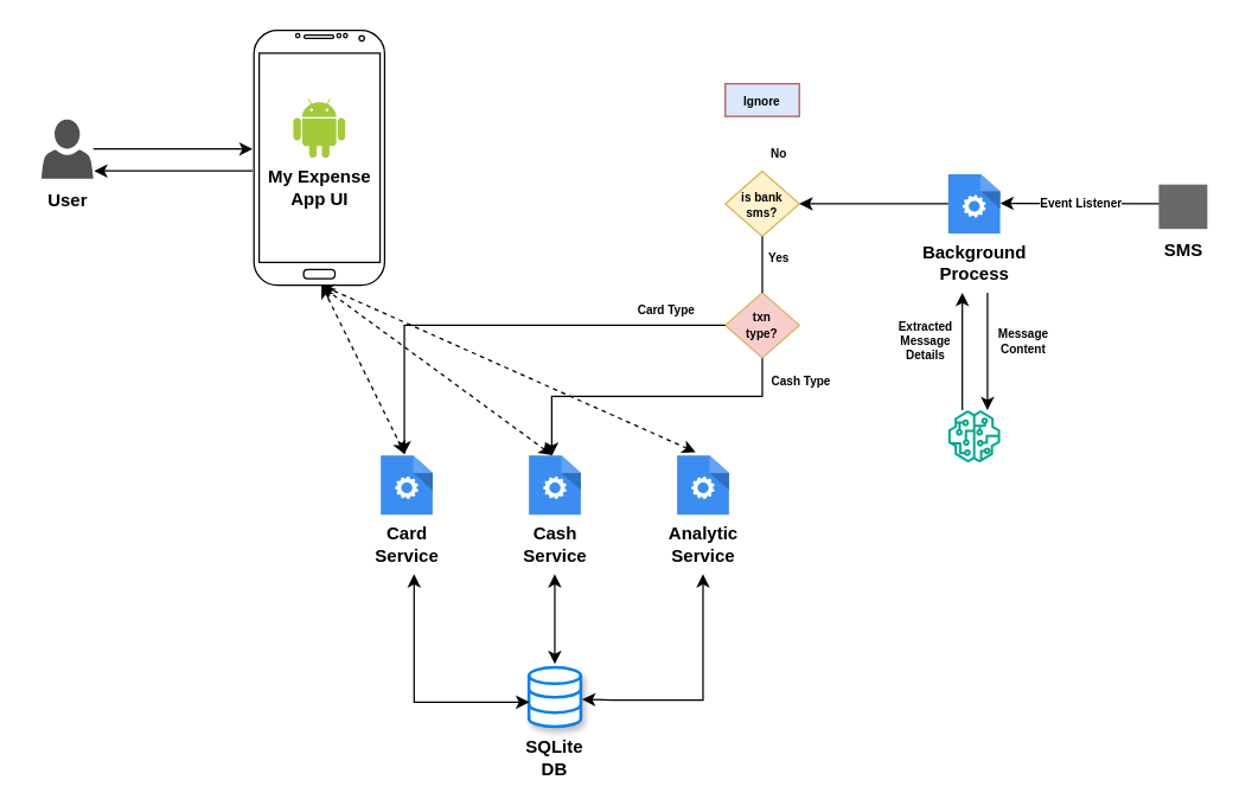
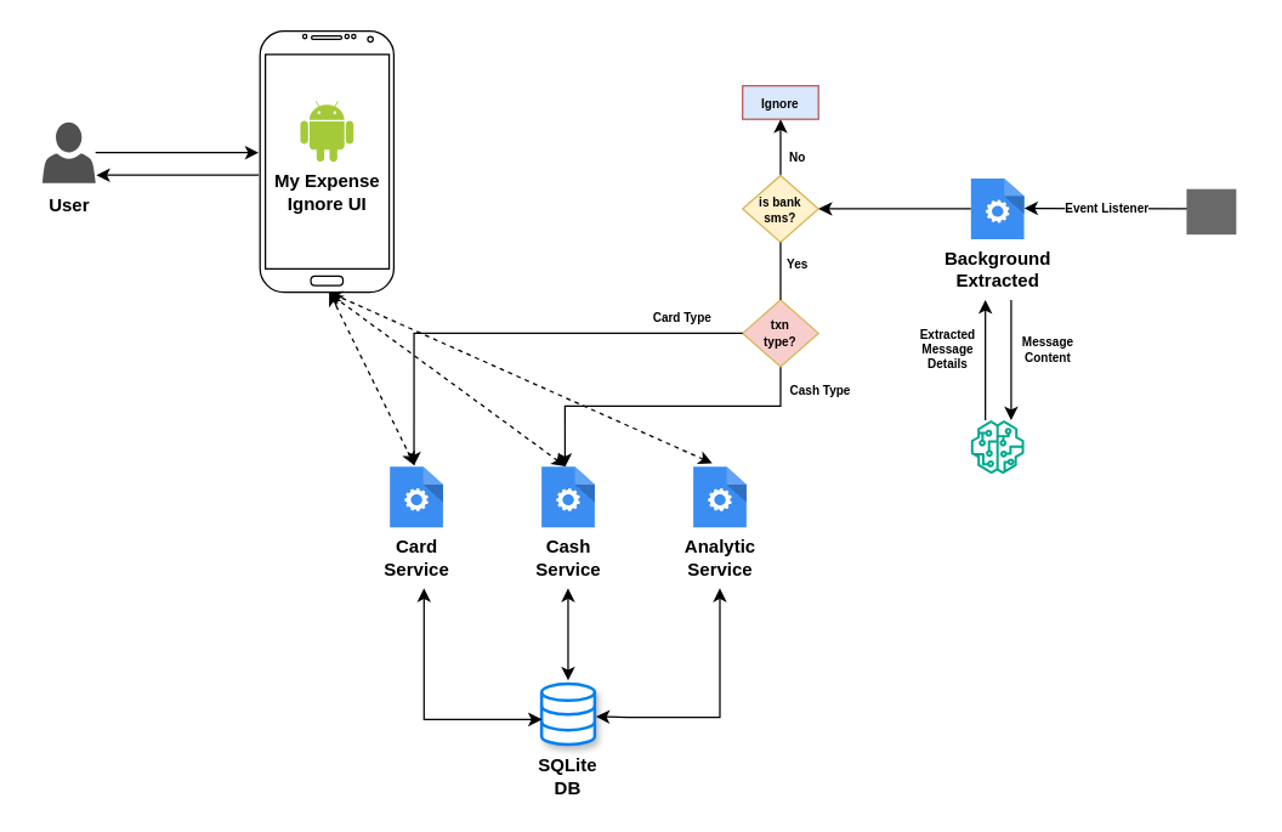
  <mxCell id="0" />
  <mxCell id="1" parent="0" />
  <mxCell id="2" value="" style="group" parent="1" vertex="1" connectable="0"><mxGeometry x="344" y="450" width="60" height="76" as="geometry" /></mxCell>
  <mxCell id="3" value="" style="html=1;verticalLabelPosition=bottom;align=center;labelBackgroundColor=#ffffff;verticalAlign=top;strokeWidth=2;strokeColor=#0080F0;shadow=1;dashed=0;shape=mxgraph.ios7.icons.data;" parent="2" vertex="1"><mxGeometry x="12.5" width="35" height="40" as="geometry" /></mxCell>
  <mxCell id="4" value="SQLite DB" style="text;html=1;align=center;verticalAlign=middle;whiteSpace=wrap;rounded=0;fontStyle=1" parent="2" vertex="1"><mxGeometry y="46" width="60" height="30" as="geometry" /></mxCell>
  <mxCell id="5" value="" style="group" parent="1" vertex="1" connectable="0"><mxGeometry x="612" y="117" width="90" height="80" as="geometry" /></mxCell>
  <mxCell id="6" value="" style="sketch=0;html=1;strokeColor=none;shadow=0;fillColor=#3B8DF1;verticalAlign=top;labelPosition=center;verticalLabelPosition=bottom;shape=mxgraph.gcp2.process" parent="5" vertex="1"><mxGeometry x="27.5" width="35" height="40" as="geometry" /></mxCell>
- <mxCell id="7" value="&lt;b&gt;Background&lt;/b&gt;&lt;div&gt;&lt;b&gt;Process&lt;/b&gt;&lt;/div&gt;" style="text;html=1;align=center;verticalAlign=middle;resizable=0;points=[];autosize=1;strokeColor=none;fillColor=none;" parent="5" vertex="1"><mxGeometry y="40" width="90" height="40" as="geometry" /></mxCell>
+ <mxCell id="7" value="&lt;b&gt;Background&lt;/b&gt;&lt;div&gt;&lt;b&gt;Extracted&lt;/b&gt;&lt;/div&gt;" style="text;html=1;align=center;verticalAlign=middle;resizable=0;points=[];autosize=1;strokeColor=none;fillColor=none;" parent="5" vertex="1"><mxGeometry y="40" width="90" height="40" as="geometry" /></mxCell>
  <mxCell id="8" value="" style="group" vertex="1" connectable="0" parent="1"><mxGeometry x="773" y="124" width="50" height="60" as="geometry" /></mxCell>
  <mxCell id="9" value="" style="points=[];aspect=fixed;html=1;align=center;shadow=0;dashed=0;fillColor=#696969;strokeColor=none;shape=mxgraph.alibaba_cloud.sms_short_message_service;" parent="8" vertex="1"><mxGeometry x="8.62" width="32.76" height="30" as="geometry" /></mxCell>
- <mxCell id="10" value="&lt;b&gt;SMS&lt;/b&gt;" style="text;html=1;align=center;verticalAlign=middle;resizable=0;points=[];autosize=1;strokeColor=none;fillColor=none;" parent="8" vertex="1"><mxGeometry y="30" width="50" height="30" as="geometry" /></mxCell>
  <mxCell id="11" value="" style="group" vertex="1" connectable="0" parent="1"><mxGeometry x="20" y="40" width="50" height="70" as="geometry" /></mxCell>
  <mxCell id="12" style="edgeStyle=orthogonalEdgeStyle;rounded=0;orthogonalLoop=1;jettySize=auto;html=1;" edge="1" parent="11" source="13"><mxGeometry relative="1" as="geometry"><mxPoint x="150" y="60" as="targetPoint" /></mxGeometry></mxCell>
  <mxCell id="13" value="" style="sketch=0;pointerEvents=1;shadow=0;dashed=0;html=1;strokeColor=none;fillColor=#505050;labelPosition=center;verticalLabelPosition=bottom;verticalAlign=top;outlineConnect=0;align=center;shape=mxgraph.office.users.user;" vertex="1" parent="11"><mxGeometry x="7.5" y="40" width="35" height="40" as="geometry" /></mxCell>
  <mxCell id="14" value="&lt;b&gt;User&lt;/b&gt;" style="text;html=1;align=center;verticalAlign=middle;resizable=0;points=[];autosize=1;strokeColor=none;fillColor=none;" vertex="1" parent="11"><mxGeometry y="80" width="50" height="30" as="geometry" /></mxCell>
  <mxCell id="15" value="" style="group" vertex="1" connectable="0" parent="1"><mxGeometry x="627" y="274" width="60" height="80" as="geometry" /></mxCell>
  <mxCell id="16" value="" style="sketch=0;outlineConnect=0;fontColor=#232F3E;gradientColor=none;fillColor=#01A88D;strokeColor=none;dashed=0;verticalLabelPosition=bottom;verticalAlign=top;align=center;html=1;fontSize=12;fontStyle=0;pointerEvents=1;shape=mxgraph.aws4.sagemaker_model;" vertex="1" parent="15"><mxGeometry x="12.5" width="35" height="40" as="geometry" /></mxCell>
  <mxCell id="17" value="" style="group" vertex="1" connectable="0" parent="1"><mxGeometry x="229" y="307" width="90" height="80" as="geometry" /></mxCell>
  <mxCell id="18" value="" style="sketch=0;html=1;strokeColor=none;shadow=0;fillColor=#3B8DF1;verticalAlign=top;labelPosition=center;verticalLabelPosition=bottom;shape=mxgraph.gcp2.process" vertex="1" parent="17"><mxGeometry x="27.5" width="35" height="40" as="geometry" /></mxCell>
  <mxCell id="19" value="&lt;b&gt;Card&lt;/b&gt;&lt;div&gt;&lt;b&gt;Service&lt;/b&gt;&lt;/div&gt;" style="text;html=1;align=center;verticalAlign=middle;resizable=0;points=[];autosize=1;strokeColor=none;fillColor=none;" vertex="1" parent="17"><mxGeometry x="10" y="40" width="70" height="40" as="geometry" /></mxCell>
  <mxCell id="20" value="" style="group" vertex="1" connectable="0" parent="1"><mxGeometry x="329" y="307" width="90" height="80" as="geometry" /></mxCell>
  <mxCell id="21" value="" style="sketch=0;html=1;strokeColor=none;shadow=0;fillColor=#3B8DF1;verticalAlign=top;labelPosition=center;verticalLabelPosition=bottom;shape=mxgraph.gcp2.process" vertex="1" parent="20"><mxGeometry x="27.5" width="35" height="40" as="geometry" /></mxCell>
  <mxCell id="22" value="&lt;b&gt;Cash&lt;/b&gt;&lt;div&gt;&lt;b&gt;Service&lt;/b&gt;&lt;/div&gt;" style="text;html=1;align=center;verticalAlign=middle;resizable=0;points=[];autosize=1;strokeColor=none;fillColor=none;" vertex="1" parent="20"><mxGeometry x="10" y="40" width="70" height="40" as="geometry" /></mxCell>
  <mxCell id="23" value="" style="group" vertex="1" connectable="0" parent="1"><mxGeometry x="429" y="307" width="90" height="80" as="geometry" /></mxCell>
  <mxCell id="24" value="" style="sketch=0;html=1;strokeColor=none;shadow=0;fillColor=#3B8DF1;verticalAlign=top;labelPosition=center;verticalLabelPosition=bottom;shape=mxgraph.gcp2.process" vertex="1" parent="23"><mxGeometry x="27.5" width="35" height="40" as="geometry" /></mxCell>
  <mxCell id="25" value="&lt;b&gt;Analytic&lt;/b&gt;&lt;div&gt;&lt;b&gt;Service&lt;/b&gt;&lt;/div&gt;" style="text;html=1;align=center;verticalAlign=middle;resizable=0;points=[];autosize=1;strokeColor=none;fillColor=none;" vertex="1" parent="23"><mxGeometry x="10" y="40" width="70" height="40" as="geometry" /></mxCell>
  <mxCell id="26" style="edgeStyle=orthogonalEdgeStyle;rounded=0;orthogonalLoop=1;jettySize=auto;html=1;startArrow=classic;startFill=1;endArrow=none;" edge="1" parent="1"><mxGeometry relative="1" as="geometry"><mxPoint x="170" y="114.83" as="targetPoint" /><mxPoint x="63" y="114.83" as="sourcePoint" /></mxGeometry></mxCell>
  <mxCell id="27" style="edgeStyle=orthogonalEdgeStyle;rounded=0;orthogonalLoop=1;jettySize=auto;html=1;" edge="1" parent="1"><mxGeometry relative="1" as="geometry"><mxPoint x="666" y="197" as="sourcePoint" /><mxPoint x="666" y="276.37" as="targetPoint" /></mxGeometry></mxCell>
  <mxCell id="28" style="edgeStyle=orthogonalEdgeStyle;rounded=0;orthogonalLoop=1;jettySize=auto;html=1;startArrow=classic;startFill=1;endArrow=none;" edge="1" parent="1"><mxGeometry relative="1" as="geometry"><mxPoint x="649" y="197" as="sourcePoint" /><mxPoint x="649" y="276.37" as="targetPoint" /></mxGeometry></mxCell>
+ <mxCell id="29" value="" style="edgeStyle=orthogonalEdgeStyle;rounded=0;orthogonalLoop=1;jettySize=auto;html=1;" edge="1" parent="1" source="30" target="36"><mxGeometry relative="1" as="geometry" /></mxCell>
  <mxCell id="30" value="&lt;div style=&quot;line-height: 80%;&quot;&gt;&lt;font style=&quot;font-size: 8px; line-height: 80%;&quot;&gt;&lt;b&gt;is bank&lt;/b&gt;&lt;/font&gt;&lt;div&gt;&lt;span style=&quot;background-color: transparent; color: light-dark(rgb(0, 0, 0), rgb(255, 255, 255));&quot;&gt;&lt;font style=&quot;font-size: 8px; line-height: 80%;&quot;&gt;&lt;b&gt;sms?&lt;/b&gt;&lt;/font&gt;&lt;/span&gt;&lt;/div&gt;&lt;/div&gt;" style="rhombus;whiteSpace=wrap;html=1;fillColor=#fff2cc;strokeColor=#d6b656;" vertex="1" parent="1"><mxGeometry x="489" y="115" width="50" height="44" as="geometry" /></mxCell>
  <mxCell id="31" style="edgeStyle=orthogonalEdgeStyle;rounded=0;orthogonalLoop=1;jettySize=auto;html=1;entryX=1;entryY=0.5;entryDx=0;entryDy=0;" edge="1" parent="1" source="6" target="30"><mxGeometry relative="1" as="geometry" /></mxCell>
  <mxCell id="32" style="edgeStyle=orthogonalEdgeStyle;rounded=0;orthogonalLoop=1;jettySize=auto;html=1;entryX=0.441;entryY=0.005;entryDx=0;entryDy=0;entryPerimeter=0;" edge="1" parent="1" source="33" target="21"><mxGeometry relative="1" as="geometry"><mxPoint x="369" y="307" as="targetPoint" /><Array as="points"><mxPoint x="514" y="267" /><mxPoint x="372" y="267" /></Array></mxGeometry></mxCell>
  <mxCell id="33" value="&lt;div style=&quot;line-height: 80%;&quot;&gt;&lt;span style=&quot;font-size: 8px;&quot;&gt;&lt;b&gt;txn&lt;/b&gt;&lt;/span&gt;&lt;/div&gt;&lt;div style=&quot;line-height: 80%;&quot;&gt;&lt;span style=&quot;font-size: 8px;&quot;&gt;&lt;b&gt;type?&lt;/b&gt;&lt;/span&gt;&lt;/div&gt;" style="rhombus;whiteSpace=wrap;html=1;fillColor=#f8cecc;strokeColor=#d6b656;" vertex="1" parent="1"><mxGeometry x="489" y="197" width="50" height="44" as="geometry" /></mxCell>
  <mxCell id="34" style="edgeStyle=orthogonalEdgeStyle;rounded=0;orthogonalLoop=1;jettySize=auto;html=1;entryX=0.5;entryY=0;entryDx=0;entryDy=0;endArrow=none;" edge="1" parent="1" source="30" target="33"><mxGeometry relative="1" as="geometry" /></mxCell>
  <mxCell id="35" value="&lt;font style=&quot;font-size: 8px;&quot;&gt;&lt;b&gt;Yes&lt;/b&gt;&lt;/font&gt;" style="text;html=1;align=center;verticalAlign=middle;resizable=0;points=[];autosize=1;strokeColor=none;fillColor=none;" vertex="1" parent="1"><mxGeometry x="505" y="158" width="40" height="30" as="geometry" /></mxCell>
  <mxCell id="36" value="&lt;b&gt;&lt;font style=&quot;font-size: 8px;&quot;&gt;Ignore&lt;/font&gt;&lt;/b&gt;" style="whiteSpace=wrap;html=1;fillColor=#dae8fc;strokeColor=#b85450;align=center;verticalAlign=middle;" vertex="1" parent="1"><mxGeometry x="489" y="56" width="50" height="22" as="geometry" /></mxCell>
  <mxCell id="37" value="&lt;font style=&quot;font-size: 8px;&quot;&gt;&lt;b&gt;No&lt;/b&gt;&lt;/font&gt;" style="text;html=1;align=center;verticalAlign=middle;resizable=0;points=[];autosize=1;strokeColor=none;fillColor=none;" vertex="1" parent="1"><mxGeometry x="510" y="87" width="30" height="30" as="geometry" /></mxCell>
  <mxCell id="38" style="edgeStyle=orthogonalEdgeStyle;rounded=0;orthogonalLoop=1;jettySize=auto;html=1;entryX=0.454;entryY=-0.023;entryDx=0;entryDy=0;entryPerimeter=0;" edge="1" parent="1" source="33" target="18"><mxGeometry relative="1" as="geometry" /></mxCell>
  <mxCell id="39" value="&lt;div style=&quot;line-height: 80%;&quot;&gt;&lt;font style=&quot;font-size: 8px; line-height: 80%;&quot;&gt;&lt;b&gt;Card&amp;nbsp;&lt;/b&gt;&lt;/font&gt;&lt;b style=&quot;font-size: 8px; background-color: transparent; color: light-dark(rgb(0, 0, 0), rgb(255, 255, 255));&quot;&gt;Type&lt;/b&gt;&lt;/div&gt;" style="text;html=1;align=center;verticalAlign=middle;resizable=0;points=[];autosize=1;strokeColor=none;fillColor=none;" vertex="1" parent="1"><mxGeometry x="419" y="199" width="60" height="20" as="geometry" /></mxCell>
  <mxCell id="40" value="&lt;div style=&quot;line-height: 80%;&quot;&gt;&lt;font style=&quot;font-size: 8px; line-height: 80%;&quot;&gt;&lt;b&gt;Cash&amp;nbsp;&lt;/b&gt;&lt;/font&gt;&lt;b style=&quot;font-size: 8px; background-color: transparent; color: light-dark(rgb(0, 0, 0), rgb(255, 255, 255));&quot;&gt;Type&lt;/b&gt;&lt;/div&gt;" style="text;html=1;align=center;verticalAlign=middle;resizable=0;points=[];autosize=1;strokeColor=none;fillColor=none;" vertex="1" parent="1"><mxGeometry x="510" y="247" width="60" height="20" as="geometry" /></mxCell>
  <mxCell id="41" style="edgeStyle=orthogonalEdgeStyle;rounded=0;orthogonalLoop=1;jettySize=auto;html=1;entryX=0.006;entryY=0.586;entryDx=0;entryDy=0;entryPerimeter=0;startArrow=classic;startFill=1;" edge="1" parent="1" source="19" target="3"><mxGeometry relative="1" as="geometry"><Array as="points"><mxPoint x="279" y="473" /></Array></mxGeometry></mxCell>
  <mxCell id="42" style="edgeStyle=orthogonalEdgeStyle;rounded=0;orthogonalLoop=1;jettySize=auto;html=1;entryX=1.024;entryY=0.538;entryDx=0;entryDy=0;entryPerimeter=0;startArrow=classic;startFill=1;" edge="1" parent="1" source="25" target="3"><mxGeometry relative="1" as="geometry"><Array as="points"><mxPoint x="474" y="472" /><mxPoint x="413" y="472" /></Array></mxGeometry></mxCell>
  <mxCell id="43" style="edgeStyle=orthogonalEdgeStyle;rounded=0;orthogonalLoop=1;jettySize=auto;html=1;entryX=0.499;entryY=-0.057;entryDx=0;entryDy=0;entryPerimeter=0;startArrow=classic;startFill=1;" edge="1" parent="1" source="22" target="3"><mxGeometry relative="1" as="geometry"><mxPoint x="374" y="447" as="targetPoint" /></mxGeometry></mxCell>
  <mxCell id="44" value="" style="endArrow=none;html=1;rounded=0;startArrow=classic;startFill=1;entryX=0.006;entryY=0.429;entryDx=0;entryDy=0;entryPerimeter=0;exitX=1.003;exitY=0.492;exitDx=0;exitDy=0;exitPerimeter=0;" edge="1" parent="1" source="6" target="9"><mxGeometry relative="1" as="geometry"><mxPoint x="679" y="137" as="sourcePoint" /><mxPoint x="774.5" y="136.76" as="targetPoint" /></mxGeometry></mxCell>
  <mxCell id="45" value="&lt;font&gt;&lt;b&gt;Event Listener&lt;/b&gt;&lt;/font&gt;" style="edgeLabel;resizable=0;html=1;;align=center;verticalAlign=middle;fontSize=8;" connectable="0" vertex="1" parent="44"><mxGeometry relative="1" as="geometry" /></mxCell>
  <mxCell id="46" value="" style="group" vertex="1" connectable="0" parent="1"><mxGeometry x="170" y="20" width="90" height="172" as="geometry" /></mxCell>
  <mxCell id="47" value="" style="verticalLabelPosition=bottom;verticalAlign=top;html=1;shadow=0;dashed=0;strokeWidth=1;shape=mxgraph.android.phone2;strokeColor=#000000;" vertex="1" parent="46"><mxGeometry x="0.9" width="88.2" height="172" as="geometry" /></mxCell>
  <mxCell id="48" value="" style="group" vertex="1" connectable="0" parent="46"><mxGeometry y="46" width="90" height="80" as="geometry" /></mxCell>
  <mxCell id="49" value="" style="dashed=0;outlineConnect=0;html=1;align=center;labelPosition=center;verticalLabelPosition=bottom;verticalAlign=top;shape=mxgraph.weblogos.android;fillColor=#A4CA39;strokeColor=none" vertex="1" parent="48"><mxGeometry x="27.5" width="35" height="40" as="geometry" /></mxCell>
- <mxCell id="50" value="&lt;b&gt;My Expense&lt;/b&gt;&lt;div&gt;&lt;b&gt;App UI&lt;/b&gt;&lt;/div&gt;" style="text;html=1;align=center;verticalAlign=middle;resizable=0;points=[];autosize=1;strokeColor=none;fillColor=none;" vertex="1" parent="48"><mxGeometry y="40" width="90" height="40" as="geometry" /></mxCell>
+ <mxCell id="50" value="&lt;b&gt;My Expense&lt;/b&gt;&lt;div&gt;&lt;b&gt;Ignore UI&lt;/b&gt;&lt;/div&gt;" style="text;html=1;align=center;verticalAlign=middle;resizable=0;points=[];autosize=1;strokeColor=none;fillColor=none;" vertex="1" parent="48"><mxGeometry y="40" width="90" height="40" as="geometry" /></mxCell>
  <mxCell id="51" value="" style="endArrow=classic;dashed=1;html=1;rounded=0;exitX=0.357;exitY=-0.058;exitDx=0;exitDy=0;exitPerimeter=0;entryX=0.508;entryY=0.998;entryDx=0;entryDy=0;entryPerimeter=0;startArrow=classic;startFill=1;endFill=1;" edge="1" parent="1" source="24" target="47"><mxGeometry width="50" height="50" relative="1" as="geometry"><mxPoint x="349" y="297" as="sourcePoint" /><mxPoint x="219" y="197" as="targetPoint" /></mxGeometry></mxCell>
  <mxCell id="52" value="" style="endArrow=classic;dashed=1;html=1;rounded=0;exitX=0.452;exitY=-0.006;exitDx=0;exitDy=0;exitPerimeter=0;entryX=0.517;entryY=1.004;entryDx=0;entryDy=0;entryPerimeter=0;startArrow=classic;startFill=1;endFill=1;" edge="1" parent="1" source="21" target="47"><mxGeometry width="50" height="50" relative="1" as="geometry"><mxPoint x="462" y="340" as="sourcePoint" /><mxPoint x="209" y="227" as="targetPoint" /></mxGeometry></mxCell>
  <mxCell id="53" value="" style="endArrow=classic;dashed=1;html=1;rounded=0;exitX=0.466;exitY=-0.02;exitDx=0;exitDy=0;exitPerimeter=0;entryX=0.517;entryY=0.998;entryDx=0;entryDy=0;entryPerimeter=0;startArrow=classic;startFill=1;endFill=1;" edge="1" parent="1" source="18" target="47"><mxGeometry width="50" height="50" relative="1" as="geometry"><mxPoint x="425" y="361" as="sourcePoint" /><mxPoint x="269" y="247" as="targetPoint" /></mxGeometry></mxCell>
  <mxCell id="54" value="Message&lt;div&gt;Content&lt;/div&gt;" style="text;html=1;align=center;verticalAlign=middle;resizable=0;points=[];autosize=1;strokeColor=none;fillColor=none;fontStyle=1;fontSize=8;" vertex="1" parent="1"><mxGeometry x="660" y="215" width="60" height="30" as="geometry" /></mxCell>
  <mxCell id="55" value="&lt;div&gt;Extracted&lt;/div&gt;Message&lt;div&gt;Details&lt;/div&gt;" style="text;html=1;align=center;verticalAlign=middle;resizable=0;points=[];autosize=1;strokeColor=none;fillColor=none;fontStyle=1;fontSize=8;" vertex="1" parent="1"><mxGeometry x="594" y="210" width="60" height="40" as="geometry" /></mxCell>
